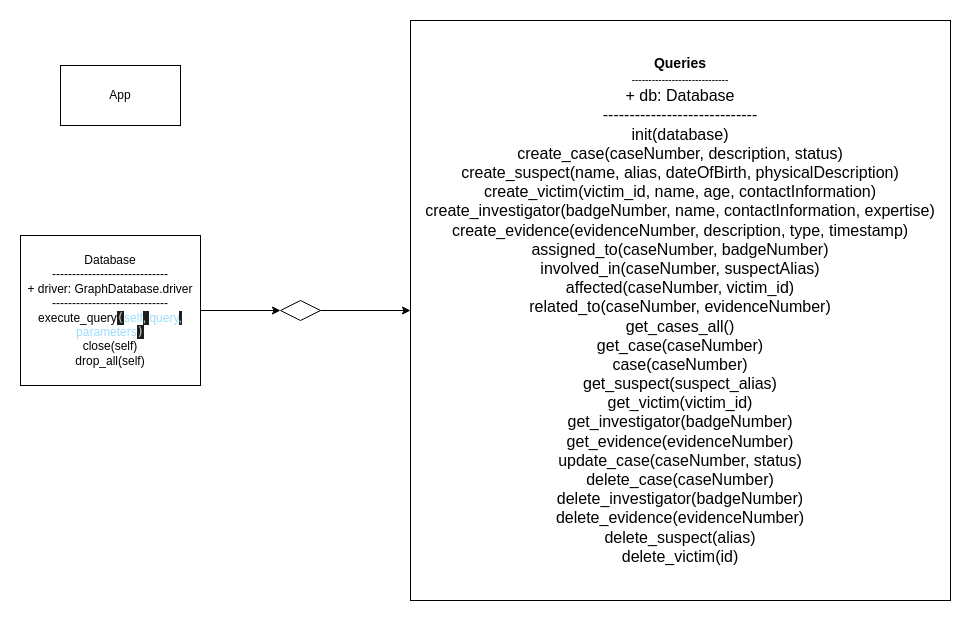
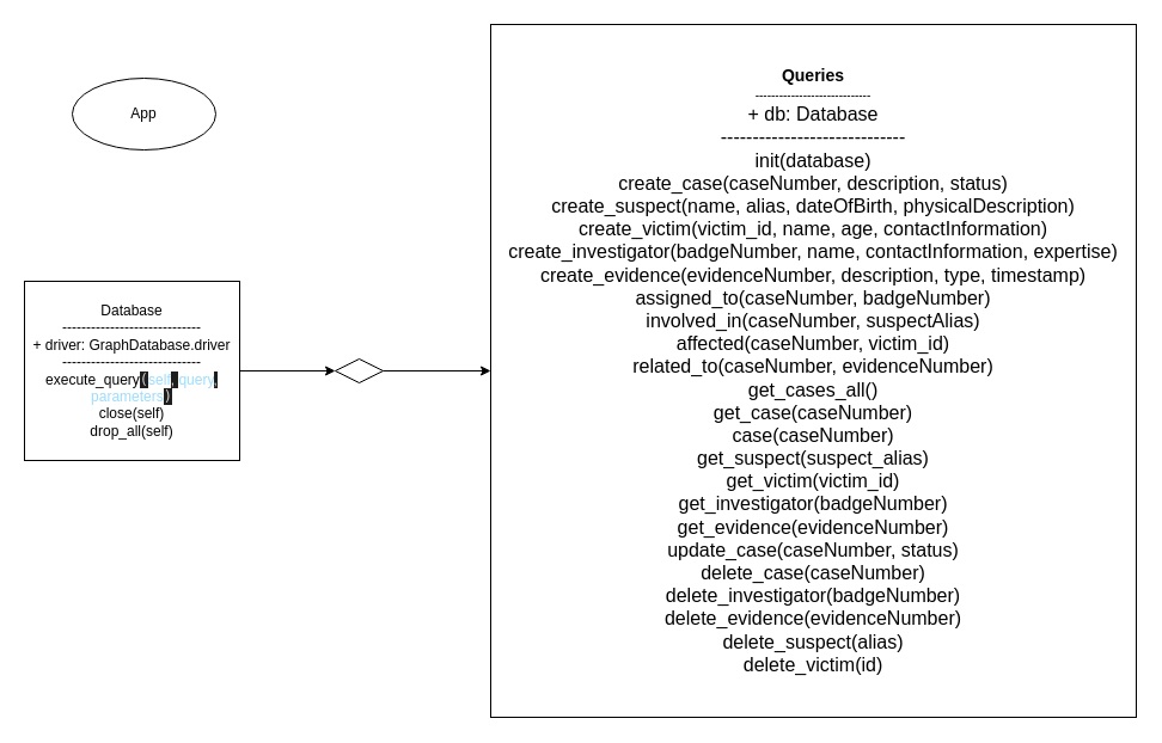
  <mxCell id="0" />
  <mxCell id="1" parent="0" />
  <mxCell id="2" style="edgeStyle=none;html=1;exitX=1;exitY=0.5;exitDx=0;exitDy=0;entryX=0.5;entryY=1;entryDx=0;entryDy=0;fontFamily=Helvetica;fontSize=14;" edge="1" parent="1" source="3" target="7"><mxGeometry relative="1" as="geometry" /></mxCell>
  <mxCell id="3" value="Database&lt;br&gt;-----------------------------&lt;br&gt;&lt;div style=&quot;&quot;&gt;&lt;span style=&quot;background-color: initial;&quot;&gt;+ driver: GraphDatabase.driver&lt;/span&gt;&lt;/div&gt;&lt;div style=&quot;&quot;&gt;&lt;span style=&quot;background-color: initial;&quot;&gt;-----------------------------&lt;/span&gt;&lt;/div&gt;&lt;div style=&quot;&quot;&gt;&lt;span style=&quot;background-color: initial;&quot;&gt;execute_query&lt;/span&gt;&lt;font style=&quot;background-color: initial;&quot;&gt;&lt;span style=&quot;background-color: rgb(30, 30, 30); color: rgb(212, 212, 212); font-family: &amp;quot;Droid Sans Mono&amp;quot;, &amp;quot;monospace&amp;quot;, monospace;&quot;&gt;(&lt;/span&gt;&lt;span style=&quot;color: rgb(156, 220, 254);&quot;&gt;self&lt;/span&gt;&lt;span style=&quot;background-color: rgb(30, 30, 30); color: rgb(212, 212, 212);&quot;&gt;, &lt;/span&gt;&lt;span style=&quot;color: rgb(156, 220, 254);&quot;&gt;query&lt;/span&gt;&lt;span style=&quot;background-color: rgb(30, 30, 30); color: rgb(212, 212, 212);&quot;&gt;, &lt;/span&gt;&lt;span style=&quot;color: rgb(156, 220, 254);&quot;&gt;parameters&lt;/span&gt;&lt;span style=&quot;background-color: rgb(30, 30, 30); color: rgb(212, 212, 212); font-family: &amp;quot;Droid Sans Mono&amp;quot;, &amp;quot;monospace&amp;quot;, monospace;&quot;&gt;)&lt;/span&gt;&lt;/font&gt;&lt;/div&gt;&lt;div style=&quot;&quot;&gt;&lt;span style=&quot;background-color: initial;&quot;&gt;close(self)&lt;/span&gt;&lt;/div&gt;&lt;div style=&quot;&quot;&gt;&lt;span style=&quot;background-color: initial;&quot;&gt;drop_all(self)&lt;/span&gt;&lt;/div&gt;" style="rounded=0;whiteSpace=wrap;html=1;" vertex="1" parent="1"><mxGeometry x="20" y="235" width="180" height="150" as="geometry" /></mxCell>
  <mxCell id="4" value="&lt;font style=&quot;&quot;&gt;&lt;font style=&quot;font-size: 14px;&quot;&gt;&lt;b&gt;Queries&lt;/b&gt;&lt;/font&gt;&lt;br&gt;&lt;span style=&quot;font-size: 10px;&quot;&gt;-----------------------------&lt;/span&gt;&lt;br&gt;&lt;/font&gt;&lt;div&gt;&lt;span style=&quot;background-color: initial;&quot;&gt;&lt;font size=&quot;3&quot; style=&quot;&quot;&gt;+ db: Database&lt;/font&gt;&lt;/span&gt;&lt;/div&gt;&lt;div&gt;&lt;span style=&quot;background-color: initial;&quot;&gt;&lt;font size=&quot;3&quot; style=&quot;&quot;&gt;-----------------------------&lt;/font&gt;&lt;/span&gt;&lt;/div&gt;&lt;div&gt;&lt;span style=&quot;background-color: initial;&quot;&gt;&lt;font size=&quot;3&quot; style=&quot;&quot;&gt;&lt;div style=&quot;&quot;&gt;init(database)&lt;/div&gt;&lt;div style=&quot;&quot;&gt;create_case(caseNumber, description, status)&lt;/div&gt;&lt;div style=&quot;&quot;&gt;create_suspect(name, alias, dateOfBirth, physicalDescription)&lt;/div&gt;&lt;div style=&quot;&quot;&gt;create_victim(victim_id, name, age, contactInformation)&lt;/div&gt;&lt;div style=&quot;&quot;&gt;create_investigator(badgeNumber, name, contactInformation, expertise)&lt;/div&gt;&lt;div style=&quot;&quot;&gt;create_evidence(evidenceNumber, description, type, timestamp)&lt;/div&gt;&lt;div style=&quot;&quot;&gt;assigned_to(caseNumber, badgeNumber)&lt;/div&gt;&lt;div style=&quot;&quot;&gt;involved_in(caseNumber, suspectAlias)&lt;/div&gt;&lt;div style=&quot;&quot;&gt;affected(caseNumber, victim_id)&lt;/div&gt;&lt;div style=&quot;&quot;&gt;related_to(caseNumber, evidenceNumber)&lt;/div&gt;&lt;div style=&quot;&quot;&gt;get_cases_all()&lt;/div&gt;&lt;div style=&quot;&quot;&gt;get_case(caseNumber)&lt;/div&gt;&lt;div style=&quot;&quot;&gt;case(caseNumber)&lt;/div&gt;&lt;div style=&quot;&quot;&gt;get_suspect(suspect_alias)&lt;/div&gt;&lt;div style=&quot;&quot;&gt;get_victim(victim_id)&lt;/div&gt;&lt;div style=&quot;&quot;&gt;get_investigator(badgeNumber)&lt;/div&gt;&lt;div style=&quot;&quot;&gt;get_evidence(evidenceNumber)&lt;/div&gt;&lt;div style=&quot;&quot;&gt;update_case(caseNumber, status)&lt;/div&gt;&lt;div style=&quot;&quot;&gt;delete_case(caseNumber)&lt;/div&gt;&lt;div style=&quot;&quot;&gt;delete_investigator(badgeNumber)&lt;/div&gt;&lt;div style=&quot;&quot;&gt;delete_evidence(evidenceNumber)&lt;/div&gt;&lt;div style=&quot;&quot;&gt;delete_suspect(alias)&lt;/div&gt;&lt;div style=&quot;&quot;&gt;delete_victim(id)&lt;/div&gt;&lt;/font&gt;&lt;/span&gt;&lt;/div&gt;" style="rounded=0;whiteSpace=wrap;html=1;shadow=0;" vertex="1" parent="1"><mxGeometry x="410" y="20" width="540" height="580" as="geometry" /></mxCell>
- <mxCell id="5" value="App" style="rounded=0;whiteSpace=wrap;html=1;" vertex="1" parent="1"><mxGeometry x="60" y="65" width="120" height="60" as="geometry" /></mxCell>
+ <mxCell id="5" value="App" style="ellipse;whiteSpace=wrap;html=1;" vertex="1" parent="1"><mxGeometry x="60" y="65" width="120" height="60" as="geometry" /></mxCell>
  <mxCell id="6" style="edgeStyle=none;html=1;exitX=0.5;exitY=0;exitDx=0;exitDy=0;entryX=0;entryY=0.5;entryDx=0;entryDy=0;fontFamily=Helvetica;fontSize=14;" edge="1" parent="1" source="7" target="4"><mxGeometry relative="1" as="geometry" /></mxCell>
  <mxCell id="7" value="" style="rhombus;whiteSpace=wrap;html=1;rotation=90;" vertex="1" parent="1"><mxGeometry x="290" y="290" width="20" height="40" as="geometry" /></mxCell>
